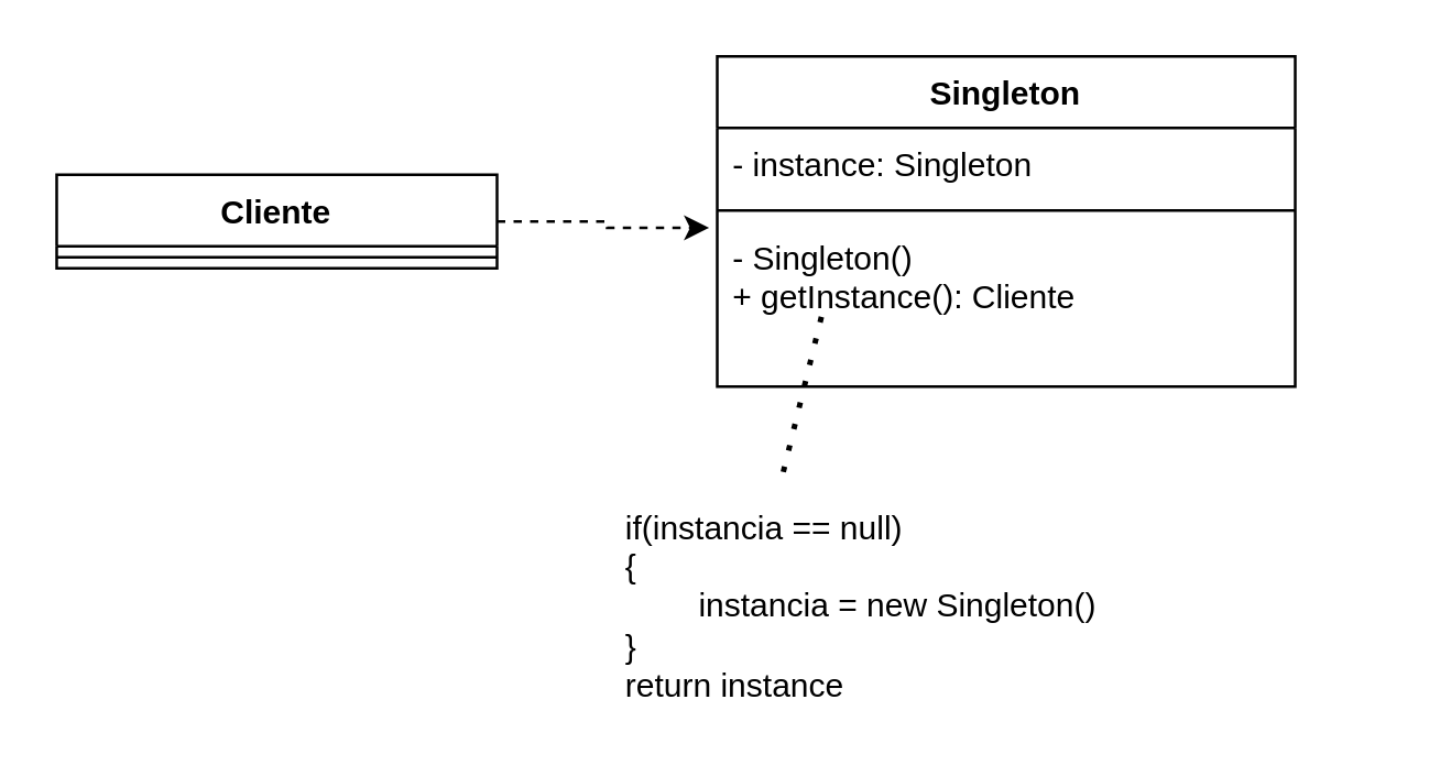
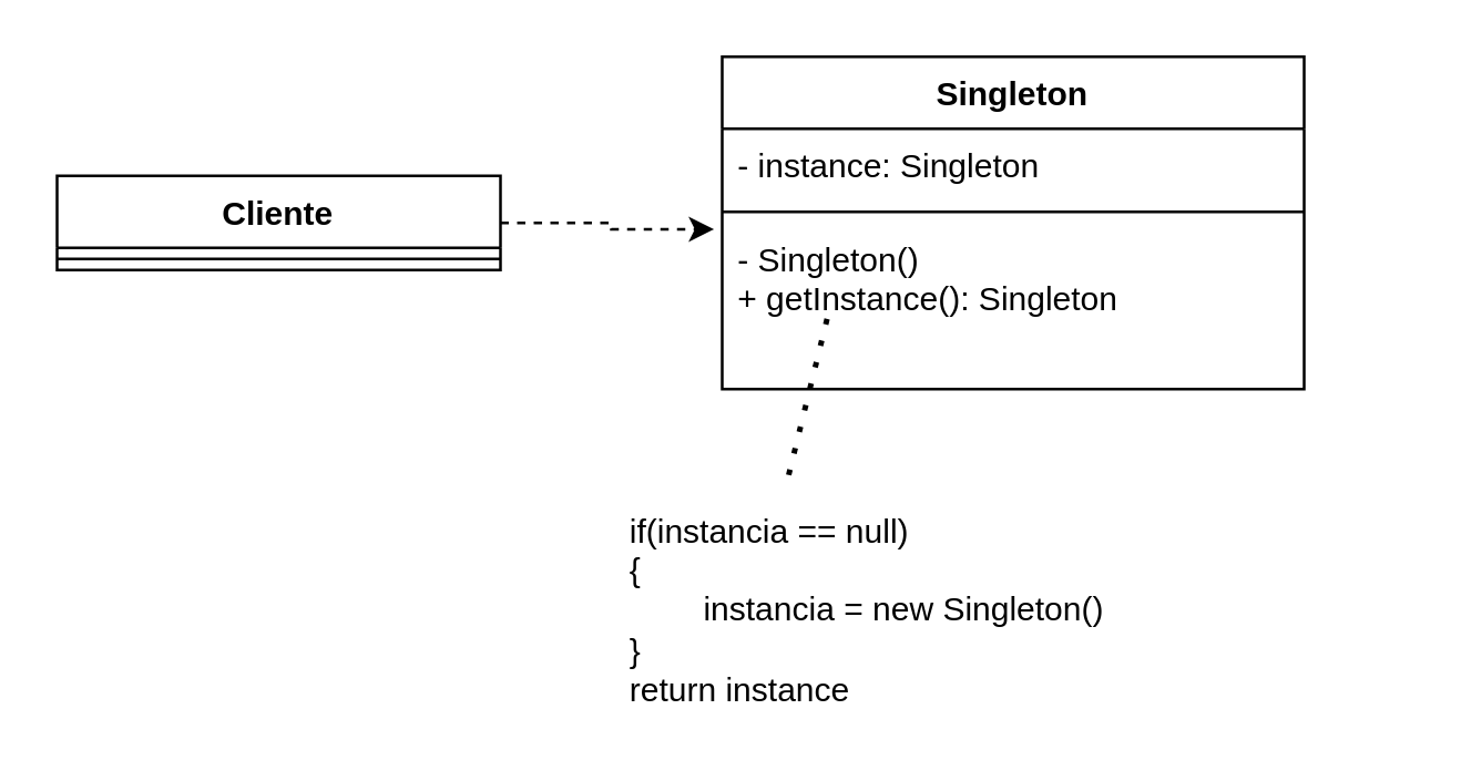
  <mxCell id="0" />
  <mxCell id="1" parent="0" />
  <mxCell id="2" style="edgeStyle=orthogonalEdgeStyle;rounded=0;orthogonalLoop=1;jettySize=auto;html=1;entryX=-0.014;entryY=0.038;entryDx=0;entryDy=0;entryPerimeter=0;dashed=1;" edge="1" parent="1" source="3" target="8"><mxGeometry relative="1" as="geometry" /></mxCell>
  <mxCell id="3" value="Cliente" style="swimlane;fontStyle=1;align=center;verticalAlign=top;childLayout=stackLayout;horizontal=1;startSize=26;horizontalStack=0;resizeParent=1;resizeParentMax=0;resizeLast=0;collapsible=1;marginBottom=0;" vertex="1" parent="1"><mxGeometry x="20" y="63" width="160" height="34" as="geometry" /></mxCell>
  <mxCell id="4" value="" style="line;strokeWidth=1;fillColor=none;align=left;verticalAlign=middle;spacingTop=-1;spacingLeft=3;spacingRight=3;rotatable=0;labelPosition=right;points=[];portConstraint=eastwest;" vertex="1" parent="3"><mxGeometry y="26" width="160" height="8" as="geometry" /></mxCell>
  <mxCell id="5" value="Singleton" style="swimlane;fontStyle=1;align=center;verticalAlign=top;childLayout=stackLayout;horizontal=1;startSize=26;horizontalStack=0;resizeParent=1;resizeParentMax=0;resizeLast=0;collapsible=1;marginBottom=0;" vertex="1" parent="1"><mxGeometry x="260" y="20" width="210" height="120" as="geometry" /></mxCell>
  <mxCell id="6" value="- instance: Singleton" style="text;strokeColor=none;fillColor=none;align=left;verticalAlign=top;spacingLeft=4;spacingRight=4;overflow=hidden;rotatable=0;points=[[0,0.5],[1,0.5]];portConstraint=eastwest;" vertex="1" parent="5"><mxGeometry y="26" width="210" height="26" as="geometry" /></mxCell>
  <mxCell id="7" value="" style="line;strokeWidth=1;fillColor=none;align=left;verticalAlign=middle;spacingTop=-1;spacingLeft=3;spacingRight=3;rotatable=0;labelPosition=right;points=[];portConstraint=eastwest;" vertex="1" parent="5"><mxGeometry y="52" width="210" height="8" as="geometry" /></mxCell>
- <mxCell id="8" value="- Singleton()&#10;+ getInstance(): Cliente" style="text;strokeColor=none;fillColor=none;align=left;verticalAlign=top;spacingLeft=4;spacingRight=4;overflow=hidden;rotatable=0;points=[[0,0.5],[1,0.5]];portConstraint=eastwest;" vertex="1" parent="5"><mxGeometry y="60" width="210" height="60" as="geometry" /></mxCell>
+ <mxCell id="8" value="- Singleton()&#10;+ getInstance(): Singleton" style="text;strokeColor=none;fillColor=none;align=left;verticalAlign=top;spacingLeft=4;spacingRight=4;overflow=hidden;rotatable=0;points=[[0,0.5],[1,0.5]];portConstraint=eastwest;" vertex="1" parent="5"><mxGeometry y="60" width="210" height="60" as="geometry" /></mxCell>
  <mxCell id="9" value="if(instancia == null)&lt;br&gt;{&lt;br&gt;&lt;span style=&quot;white-space: pre&quot;&gt;&#09;&lt;/span&gt;instancia = new Singleton()&lt;br&gt;}&lt;br&gt;return instance" style="text;html=1;strokeColor=none;fillColor=none;align=left;verticalAlign=middle;whiteSpace=wrap;rounded=0;" vertex="1" parent="1"><mxGeometry x="225" y="180" width="280" height="80" as="geometry" /></mxCell>
  <mxCell id="10" value="" style="endArrow=none;dashed=1;html=1;dashPattern=1 3;strokeWidth=2;entryX=0.181;entryY=0.567;entryDx=0;entryDy=0;entryPerimeter=0;" edge="1" parent="1" target="8"><mxGeometry width="50" height="50" relative="1" as="geometry"><mxPoint x="284" y="171" as="sourcePoint" /><mxPoint x="270" y="120" as="targetPoint" /></mxGeometry></mxCell>
